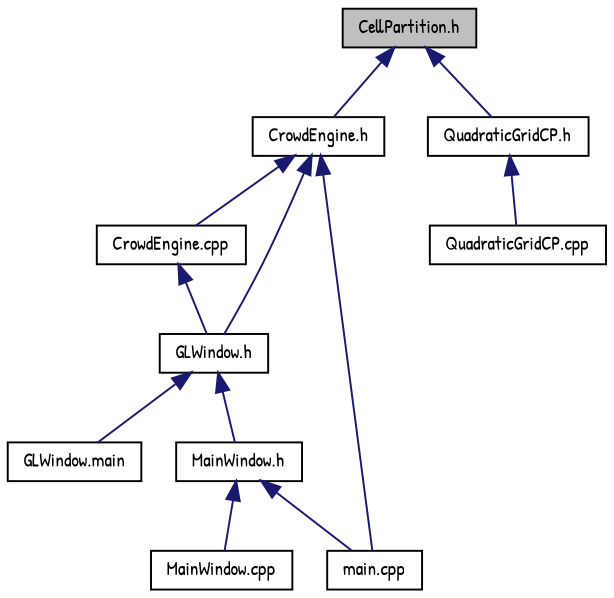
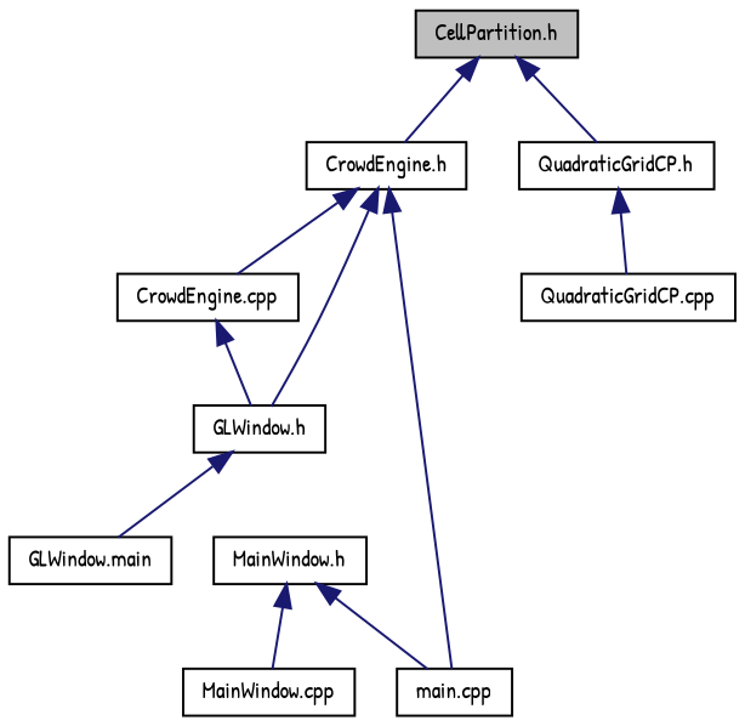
  digraph {
    fontname="Patrick Hand"
    node [color=black fillcolor=white fontname="Patrick Hand" fontsize=10 shape=record style=filled]
    edge [color=midnightblue dir=back fontname="Patrick Hand" fontsize=10 labelfontname=FreeSans labelfontsize=10 style=solid]
    n1 [fillcolor=grey75 fontcolor=black height=0.2 label="CellPartition.h" width=0.4]
    n2 [height=0.2 label="CrowdEngine.h" width=0.4]
    n3 [height=0.2 label="QuadraticGridCP.h" width=0.4]
    n4 [height=0.2 label="CrowdEngine.cpp" width=0.4]
    n5 [height=0.2 label="main.cpp" width=0.4]
    n6 [height=0.2 label="GLWindow.h" width=0.4]
    n7 [height=0.2 label="QuadraticGridCP.cpp" width=0.4]
    n8 [height=0.2 label="GLWindow.main" width=0.4]
    n9 [height=0.2 label="MainWindow.h" width=0.4]
    n10 [height=0.2 label="MainWindow.cpp" width=0.4]
    n1 -> n2
    n1 -> n3
    n2 -> n4
    n2 -> n5
    n2 -> n6
    n3 -> n7
    n4 -> n6
    n6 -> n8
-   n6 -> n9
    n9 -> n5
    n9 -> n10
  }
